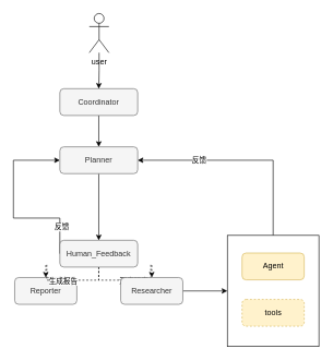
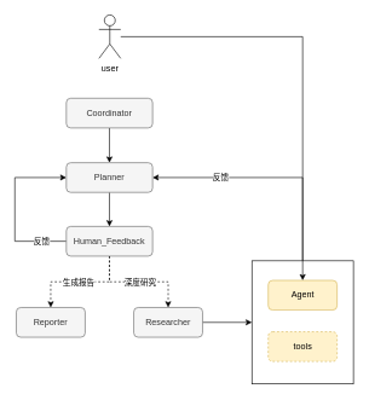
  <mxCell id="0" />
  <mxCell id="1" parent="0" />
  <mxCell id="2" style="edgeStyle=orthogonalEdgeStyle;rounded=0;orthogonalLoop=1;jettySize=auto;html=1;entryX=1;entryY=0.5;entryDx=0;entryDy=0;exitX=0.5;exitY=0;exitDx=0;exitDy=0;" edge="1" parent="1" source="4" target="14"><mxGeometry relative="1" as="geometry" /></mxCell>
  <mxCell id="3" value="反馈" style="edgeLabel;html=1;align=center;verticalAlign=middle;resizable=0;points=[];" vertex="1" connectable="0" parent="2"><mxGeometry x="0.28" y="-2" relative="1" as="geometry"><mxPoint x="-23" y="1" as="offset" /></mxGeometry></mxCell>
  <mxCell id="4" value="" style="rounded=0;whiteSpace=wrap;html=1;" vertex="1" parent="1"><mxGeometry x="347" y="359.5" width="140" height="170" as="geometry" /></mxCell>
  <mxCell id="5" value="Reporter" style="rounded=1;whiteSpace=wrap;html=1;fillColor=#f5f5f5;fontColor=#333333;strokeColor=#666666;" vertex="1" parent="1"><mxGeometry x="22" y="424" width="95" height="41" as="geometry" /></mxCell>
  <mxCell id="6" style="edgeStyle=orthogonalEdgeStyle;rounded=0;orthogonalLoop=1;jettySize=auto;html=1;dashed=1;" edge="1" parent="1" source="12" target="5"><mxGeometry relative="1" as="geometry" /></mxCell>
  <mxCell id="7" value="生成报告" style="edgeLabel;html=1;align=center;verticalAlign=middle;resizable=0;points=[];" vertex="1" connectable="0" parent="6"><mxGeometry x="0.04" y="1" relative="1" as="geometry"><mxPoint as="offset" /></mxGeometry></mxCell>
  <mxCell id="8" style="edgeStyle=orthogonalEdgeStyle;rounded=0;orthogonalLoop=1;jettySize=auto;html=1;dashed=1;" edge="1" parent="1" source="12" target="18"><mxGeometry relative="1" as="geometry" /></mxCell>
  <mxCell id="9" value="深度研究" style="edgeLabel;html=1;align=center;verticalAlign=middle;resizable=0;points=[];" vertex="1" connectable="0" parent="8"><mxGeometry x="0.013" y="1" relative="1" as="geometry"><mxPoint y="1" as="offset" /></mxGeometry></mxCell>
  <mxCell id="10" style="edgeStyle=orthogonalEdgeStyle;rounded=0;orthogonalLoop=1;jettySize=auto;html=1;entryX=0;entryY=0.5;entryDx=0;entryDy=0;exitX=0;exitY=0.5;exitDx=0;exitDy=0;" edge="1" parent="1" source="12" target="14"><mxGeometry relative="1" as="geometry"><Array as="points"><mxPoint x="20" y="333" /><mxPoint x="20" y="245" /></Array></mxGeometry></mxCell>
  <mxCell id="11" value="反馈" style="edgeLabel;html=1;align=center;verticalAlign=middle;resizable=0;points=[];" vertex="1" connectable="0" parent="10"><mxGeometry x="-0.696" y="-2" relative="1" as="geometry"><mxPoint y="2" as="offset" /></mxGeometry></mxCell>
- <mxCell id="12" value="Human_Feedback" style="rounded=1;whiteSpace=wrap;html=1;fillColor=#f5f5f5;fontColor=#333333;strokeColor=#666666;" vertex="1" parent="1"><mxGeometry x="91" y="367" width="119" height="41" as="geometry" /></mxCell>
+ <mxCell id="12" value="Human_Feedback" style="rounded=1;whiteSpace=wrap;html=1;fillColor=#f5f5f5;fontColor=#333333;strokeColor=#666666;" vertex="1" parent="1"><mxGeometry x="91" y="312" width="119" height="41" as="geometry" /></mxCell>
  <mxCell id="13" style="edgeStyle=orthogonalEdgeStyle;rounded=0;orthogonalLoop=1;jettySize=auto;html=1;" edge="1" parent="1" source="14" target="12"><mxGeometry relative="1" as="geometry" /></mxCell>
  <mxCell id="14" value="Planner" style="rounded=1;whiteSpace=wrap;html=1;fillColor=#f5f5f5;fontColor=#333333;strokeColor=#666666;" vertex="1" parent="1"><mxGeometry x="91" y="224" width="119" height="41" as="geometry" /></mxCell>
  <mxCell id="15" style="edgeStyle=orthogonalEdgeStyle;rounded=0;orthogonalLoop=1;jettySize=auto;html=1;" edge="1" parent="1" source="16" target="14"><mxGeometry relative="1" as="geometry" /></mxCell>
  <mxCell id="16" value="Coordinator" style="rounded=1;whiteSpace=wrap;html=1;fillColor=#f5f5f5;fontColor=#333333;strokeColor=#666666;" vertex="1" parent="1"><mxGeometry x="91" y="135" width="119" height="41" as="geometry" /></mxCell>
  <mxCell id="17" style="edgeStyle=orthogonalEdgeStyle;rounded=0;orthogonalLoop=1;jettySize=auto;html=1;entryX=0;entryY=0.5;entryDx=0;entryDy=0;" edge="1" parent="1" source="18" target="4"><mxGeometry relative="1" as="geometry" /></mxCell>
  <mxCell id="18" value="Researcher" style="rounded=1;whiteSpace=wrap;html=1;fillColor=#f5f5f5;fontColor=#333333;strokeColor=#666666;" vertex="1" parent="1"><mxGeometry x="184" y="424" width="95" height="41" as="geometry" /></mxCell>
  <mxCell id="19" value="tools" style="rounded=1;whiteSpace=wrap;html=1;fillColor=#fff2cc;strokeColor=#d6b656;dashed=1;" vertex="1" parent="1"><mxGeometry x="369.5" y="457.5" width="95" height="41" as="geometry" /></mxCell>
  <mxCell id="20" value="Agent" style="rounded=1;whiteSpace=wrap;html=1;fillColor=#fff2cc;strokeColor=#d6b656;" vertex="1" parent="1"><mxGeometry x="369.5" y="386.5" width="95" height="41" as="geometry" /></mxCell>
- <mxCell id="21" style="edgeStyle=orthogonalEdgeStyle;rounded=0;orthogonalLoop=1;jettySize=auto;html=1;entryX=0.5;entryY=0;entryDx=0;entryDy=0;" edge="1" parent="1" source="22" target="16"><mxGeometry relative="1" as="geometry" /></mxCell>
+ <mxCell id="21" style="edgeStyle=orthogonalEdgeStyle;rounded=0;orthogonalLoop=1;jettySize=auto;html=1;" edge="1" parent="1" source="22" target="20"><mxGeometry relative="1" as="geometry" /></mxCell>
  <mxCell id="22" value="user&lt;div&gt;&lt;br&gt;&lt;/div&gt;" style="shape=umlActor;verticalLabelPosition=bottom;verticalAlign=top;html=1;outlineConnect=0;" vertex="1" parent="1"><mxGeometry x="136" y="20" width="30" height="60" as="geometry" /></mxCell>
